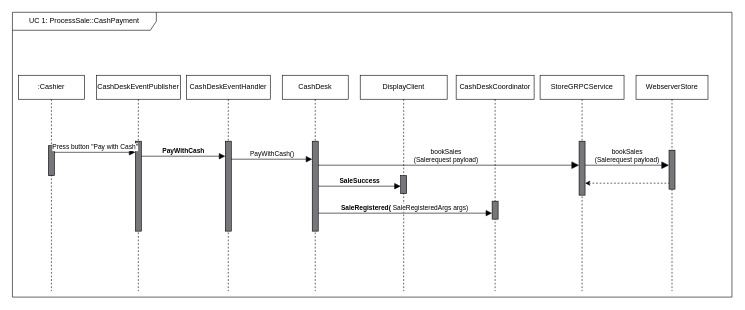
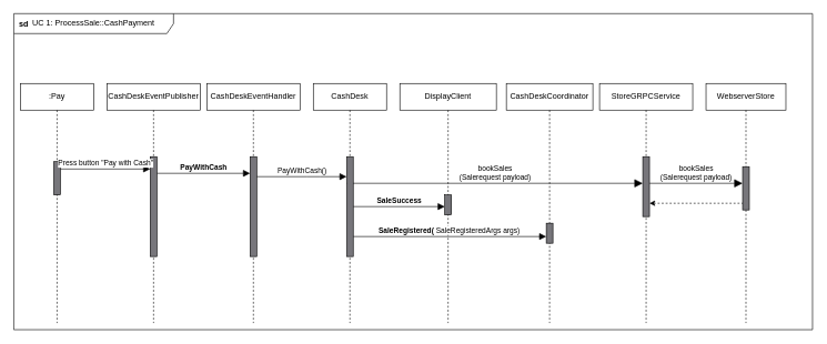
  <mxCell id="0" />
  <mxCell id="1" parent="0" />
  <mxCell id="2" value="UC 1: ProcessSale::CashPayment" style="shape=umlFrame;whiteSpace=wrap;html=1;strokeWidth=1;width=240;height=30;swimlaneFillColor=#ffffff;" parent="1" vertex="1"><mxGeometry x="20" y="20" width="1200" height="475" as="geometry" /></mxCell>
+ <mxCell id="3" value="sd" style="text;align=center;fontStyle=1;verticalAlign=middle;spacingLeft=3;spacingRight=3;strokeColor=none;rotatable=0;points=[[0,0.5],[1,0.5]];portConstraint=eastwest;" parent="1" vertex="1"><mxGeometry x="20" y="22" width="30" height="26" as="geometry" /></mxCell>
  <mxCell id="4" value="DisplayClient" style="shape=umlLifeline;perimeter=lifelinePerimeter;whiteSpace=wrap;html=1;container=1;collapsible=0;recursiveResize=0;outlineConnect=0;" parent="1" vertex="1"><mxGeometry x="600" y="125" width="145" height="360" as="geometry" /></mxCell>
  <mxCell id="5" value="" style="html=1;points=[];perimeter=orthogonalPerimeter;rounded=0;glass=0;fontSize=11;strokeColor=#000000;strokeWidth=1;fillColor=#77767B;align=left;" parent="4" vertex="1"><mxGeometry x="67.5" y="167.5" width="10" height="30" as="geometry" /></mxCell>
  <mxCell id="6" value="bookSales&lt;br&gt;(Salerequest payload)" style="html=1;verticalAlign=bottom;endArrow=block;endSize=10;endFill=1;" parent="4" target="13" edge="1"><mxGeometry width="80" relative="1" as="geometry"><mxPoint x="-80" y="150.0" as="sourcePoint" /><mxPoint x="225" y="150.0" as="targetPoint" /></mxGeometry></mxCell>
  <mxCell id="7" value="CashDeskCoordinator" style="shape=umlLifeline;perimeter=lifelinePerimeter;whiteSpace=wrap;html=1;container=1;collapsible=0;recursiveResize=0;outlineConnect=0;" parent="1" vertex="1"><mxGeometry x="760" y="125" width="130" height="360" as="geometry" /></mxCell>
  <mxCell id="8" value="" style="html=1;points=[];perimeter=orthogonalPerimeter;rounded=0;glass=0;fontSize=11;strokeColor=#000000;strokeWidth=1;fillColor=#77767B;align=left;" vertex="1" parent="7"><mxGeometry x="60" y="210" width="10" height="30" as="geometry" /></mxCell>
  <mxCell id="9" value="&lt;b&gt;PayWithCash&lt;/b&gt;" style="html=1;verticalAlign=bottom;endArrow=block;endSize=8;" parent="1" target="25" edge="1"><mxGeometry relative="1" as="geometry"><mxPoint x="235" y="260" as="sourcePoint" /><mxPoint x="515" y="257.5" as="targetPoint" /></mxGeometry></mxCell>
  <mxCell id="10" value="CashDeskEventPublisher" style="shape=umlLifeline;perimeter=lifelinePerimeter;whiteSpace=wrap;html=1;container=1;collapsible=0;recursiveResize=0;outlineConnect=0;" parent="1" vertex="1"><mxGeometry x="160" y="125" width="140" height="360" as="geometry" /></mxCell>
  <mxCell id="11" value="" style="html=1;points=[];perimeter=orthogonalPerimeter;fillColor=#77767B;strokeColor=#000000;fontColor=#333333;strokeWidth=1;" parent="10" vertex="1"><mxGeometry x="65" y="110" width="10" height="150" as="geometry" /></mxCell>
  <mxCell id="12" value="StoreGRPCService" style="shape=umlLifeline;perimeter=lifelinePerimeter;whiteSpace=wrap;html=1;container=1;collapsible=0;recursiveResize=0;outlineConnect=0;" parent="1" vertex="1"><mxGeometry x="900" y="125" width="140" height="360" as="geometry" /></mxCell>
  <mxCell id="13" value="" style="html=1;points=[];perimeter=orthogonalPerimeter;strokeColor=#000000;strokeWidth=1;fillColor=#77767B;glass=0;rounded=0;" parent="12" vertex="1"><mxGeometry x="65" y="110" width="10" height="90" as="geometry" /></mxCell>
  <mxCell id="14" value="bookSales&lt;br&gt;(Salerequest payload)" style="html=1;verticalAlign=bottom;endArrow=block;endSize=10;endFill=1;" edge="1" parent="12" target="18"><mxGeometry width="80" relative="1" as="geometry"><mxPoint x="75" y="150" as="sourcePoint" /><mxPoint x="235" y="150" as="targetPoint" /></mxGeometry></mxCell>
  <mxCell id="15" value="CashDesk" style="shape=umlLifeline;perimeter=lifelinePerimeter;whiteSpace=wrap;html=1;container=1;collapsible=0;recursiveResize=0;outlineConnect=0;fillColor=none;" parent="1" vertex="1"><mxGeometry x="470" y="125" width="110" height="360" as="geometry" /></mxCell>
  <mxCell id="16" value="" style="html=1;points=[];perimeter=orthogonalPerimeter;strokeColor=#000000;strokeWidth=1;fillColor=#77767B;" parent="15" vertex="1"><mxGeometry x="50" y="110" width="10" height="150" as="geometry" /></mxCell>
  <mxCell id="17" value="WebserverStore" style="shape=umlLifeline;perimeter=lifelinePerimeter;whiteSpace=wrap;html=1;container=1;collapsible=0;recursiveResize=0;outlineConnect=0;" parent="1" vertex="1"><mxGeometry x="1060" y="125" width="120" height="360" as="geometry" /></mxCell>
  <mxCell id="18" value="" style="html=1;points=[];perimeter=orthogonalPerimeter;strokeColor=#000000;strokeWidth=1;fillColor=#77767B;glass=0;rounded=0;" vertex="1" parent="17"><mxGeometry x="55" y="125" width="10" height="65" as="geometry" /></mxCell>
  <mxCell id="19" value="" style="html=1;verticalAlign=bottom;endArrow=none;endSize=10;endFill=0;startArrow=classic;startFill=1;dashed=1;" edge="1" parent="17" source="13"><mxGeometry y="-30" width="80" relative="1" as="geometry"><mxPoint x="-115" y="180" as="sourcePoint" /><mxPoint x="55" y="180" as="targetPoint" /><mxPoint as="offset" /></mxGeometry></mxCell>
- <mxCell id="20" value="&lt;div&gt;:Cashier&lt;/div&gt;" style="shape=umlLifeline;perimeter=lifelinePerimeter;whiteSpace=wrap;html=1;container=1;collapsible=0;recursiveResize=0;outlineConnect=0;" parent="1" vertex="1"><mxGeometry x="30" y="125" width="110" height="360" as="geometry" /></mxCell>
+ <mxCell id="20" value="&lt;div&gt;:Pay&lt;/div&gt;" style="shape=umlLifeline;perimeter=lifelinePerimeter;whiteSpace=wrap;html=1;container=1;collapsible=0;recursiveResize=0;outlineConnect=0;" parent="1" vertex="1"><mxGeometry x="30" y="125" width="110" height="360" as="geometry" /></mxCell>
  <mxCell id="21" value="" style="html=1;points=[];perimeter=orthogonalPerimeter;strokeColor=#000000;strokeWidth=1;fillColor=#77767B;" parent="20" vertex="1"><mxGeometry x="50" y="117.5" width="10" height="50" as="geometry" /></mxCell>
  <mxCell id="22" value="Press button &quot;Pay with Cash&quot;" style="html=1;verticalAlign=bottom;endArrow=block;endSize=8;" edge="1" parent="1" target="11"><mxGeometry relative="1" as="geometry"><mxPoint x="90" y="253.5" as="sourcePoint" /><mxPoint x="235" y="253.5" as="targetPoint" /></mxGeometry></mxCell>
  <mxCell id="23" value="&lt;b&gt;SaleSuccess&lt;/b&gt;" style="html=1;verticalAlign=bottom;endArrow=block;endSize=8;" edge="1" parent="1" target="5"><mxGeometry relative="1" as="geometry"><mxPoint x="530" y="310" as="sourcePoint" /><mxPoint x="677.5" y="310" as="targetPoint" /></mxGeometry></mxCell>
  <mxCell id="24" value="CashDeskEventHandler" style="shape=umlLifeline;perimeter=lifelinePerimeter;whiteSpace=wrap;html=1;container=1;collapsible=0;recursiveResize=0;outlineConnect=0;" vertex="1" parent="1"><mxGeometry x="310" y="125" width="140" height="360" as="geometry" /></mxCell>
  <mxCell id="25" value="" style="html=1;points=[];perimeter=orthogonalPerimeter;fillColor=#77767B;strokeColor=#000000;fontColor=#333333;strokeWidth=1;" vertex="1" parent="24"><mxGeometry x="65" y="110" width="10" height="150" as="geometry" /></mxCell>
  <mxCell id="26" value="PayWithCash()" style="html=1;verticalAlign=bottom;endArrow=block;endSize=8;" edge="1" parent="1" source="25" target="16"><mxGeometry relative="1" as="geometry"><mxPoint x="390" y="265" as="sourcePoint" /><mxPoint x="531.04" y="265.321" as="targetPoint" /><Array as="points"><mxPoint x="470" y="265" /></Array></mxGeometry></mxCell>
  <mxCell id="27" value="&lt;b&gt;SaleRegistered( &lt;/b&gt;SaleRegisteredArgs args)" style="html=1;verticalAlign=bottom;endArrow=block;endSize=8;" edge="1" parent="1" target="8"><mxGeometry x="0.002" relative="1" as="geometry"><mxPoint x="530" y="355" as="sourcePoint" /><mxPoint x="677.5" y="355" as="targetPoint" /><mxPoint x="-1" as="offset" /></mxGeometry></mxCell>
